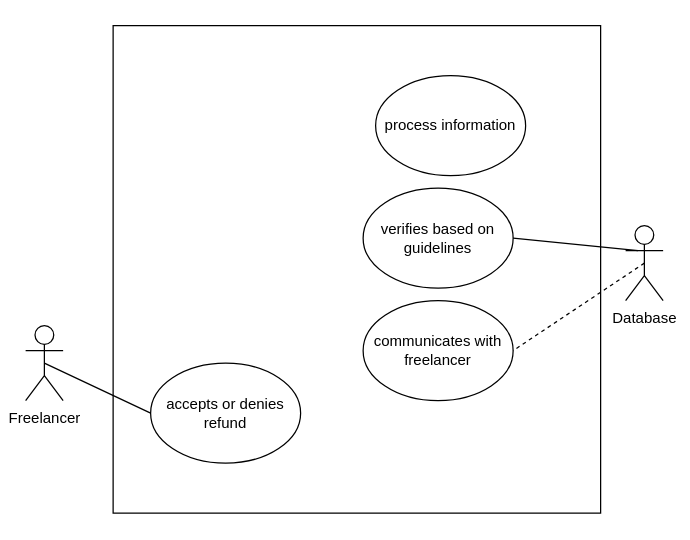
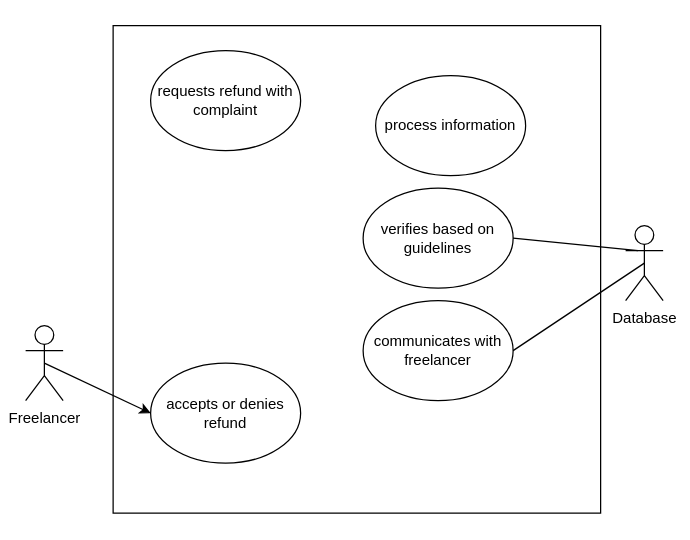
  <mxCell id="0" />
  <mxCell id="1" parent="0" />
  <mxCell id="2" value="" style="whiteSpace=wrap;html=1;aspect=fixed;" vertex="1" parent="1"><mxGeometry x="90" y="20" width="390" height="390" as="geometry" /></mxCell>
  <mxCell id="3" value="Database" style="shape=umlActor;verticalLabelPosition=bottom;verticalAlign=top;html=1;outlineConnect=0;" vertex="1" parent="1"><mxGeometry x="500" y="180" width="30" height="60" as="geometry" /></mxCell>
  <mxCell id="4" value="Freelancer" style="shape=umlActor;verticalLabelPosition=bottom;verticalAlign=top;html=1;outlineConnect=0;" vertex="1" parent="1"><mxGeometry x="20" y="260" width="30" height="60" as="geometry" /></mxCell>
+ <mxCell id="5" value="requests refund with complaint" style="ellipse;whiteSpace=wrap;html=1;" vertex="1" parent="1"><mxGeometry x="120" y="40" width="120" height="80" as="geometry" /></mxCell>
  <mxCell id="6" value="verifies based on guidelines" style="ellipse;whiteSpace=wrap;html=1;" vertex="1" parent="1"><mxGeometry x="290" y="150" width="120" height="80" as="geometry" /></mxCell>
  <mxCell id="7" value="accepts or denies refund" style="ellipse;whiteSpace=wrap;html=1;" vertex="1" parent="1"><mxGeometry x="120" y="290" width="120" height="80" as="geometry" /></mxCell>
  <mxCell id="8" value="communicates with freelancer" style="ellipse;whiteSpace=wrap;html=1;" vertex="1" parent="1"><mxGeometry x="290" y="240" width="120" height="80" as="geometry" /></mxCell>
- <mxCell id="9" value="" style="endArrow=none;html=1;rounded=0;entryX=0;entryY=0.5;entryDx=0;entryDy=0;exitX=0.5;exitY=0.5;exitDx=0;exitDy=0;exitPerimeter=0;" edge="1" parent="1" source="4" target="7"><mxGeometry width="50" height="50" relative="1" as="geometry"><mxPoint x="40" y="300" as="sourcePoint" /><mxPoint x="90" y="250" as="targetPoint" /></mxGeometry></mxCell>
- <mxCell id="10" value="" style="endArrow=none;html=1;rounded=0;exitX=0.5;exitY=0.5;exitDx=0;exitDy=0;exitPerimeter=0;entryX=1;entryY=0.5;entryDx=0;entryDy=0;dashed=1;" edge="1" parent="1" source="3" target="8"><mxGeometry width="50" height="50" relative="1" as="geometry"><mxPoint x="190" y="180" as="sourcePoint" /><mxPoint x="240" y="130" as="targetPoint" /></mxGeometry></mxCell>
+ <mxCell id="9" value="" style="endArrow=classic;html=1;rounded=0;entryX=0;entryY=0.5;entryDx=0;entryDy=0;exitX=0.5;exitY=0.5;exitDx=0;exitDy=0;exitPerimeter=0;" edge="1" parent="1" source="4" target="7"><mxGeometry width="50" height="50" relative="1" as="geometry"><mxPoint x="40" y="300" as="sourcePoint" /><mxPoint x="90" y="250" as="targetPoint" /></mxGeometry></mxCell>
+ <mxCell id="10" value="" style="endArrow=none;html=1;rounded=0;exitX=0.5;exitY=0.5;exitDx=0;exitDy=0;exitPerimeter=0;entryX=1;entryY=0.5;entryDx=0;entryDy=0;" edge="1" parent="1" source="3" target="8"><mxGeometry width="50" height="50" relative="1" as="geometry"><mxPoint x="190" y="180" as="sourcePoint" /><mxPoint x="240" y="130" as="targetPoint" /></mxGeometry></mxCell>
  <mxCell id="11" value="" style="endArrow=none;html=1;rounded=0;exitX=1;exitY=0.5;exitDx=0;exitDy=0;" edge="1" parent="1" source="6"><mxGeometry width="50" height="50" relative="1" as="geometry"><mxPoint x="410" y="210" as="sourcePoint" /><mxPoint x="510" y="200" as="targetPoint" /></mxGeometry></mxCell>
  <mxCell id="12" value="process information" style="ellipse;whiteSpace=wrap;html=1;" vertex="1" parent="1"><mxGeometry x="300" y="60" width="120" height="80" as="geometry" /></mxCell>
